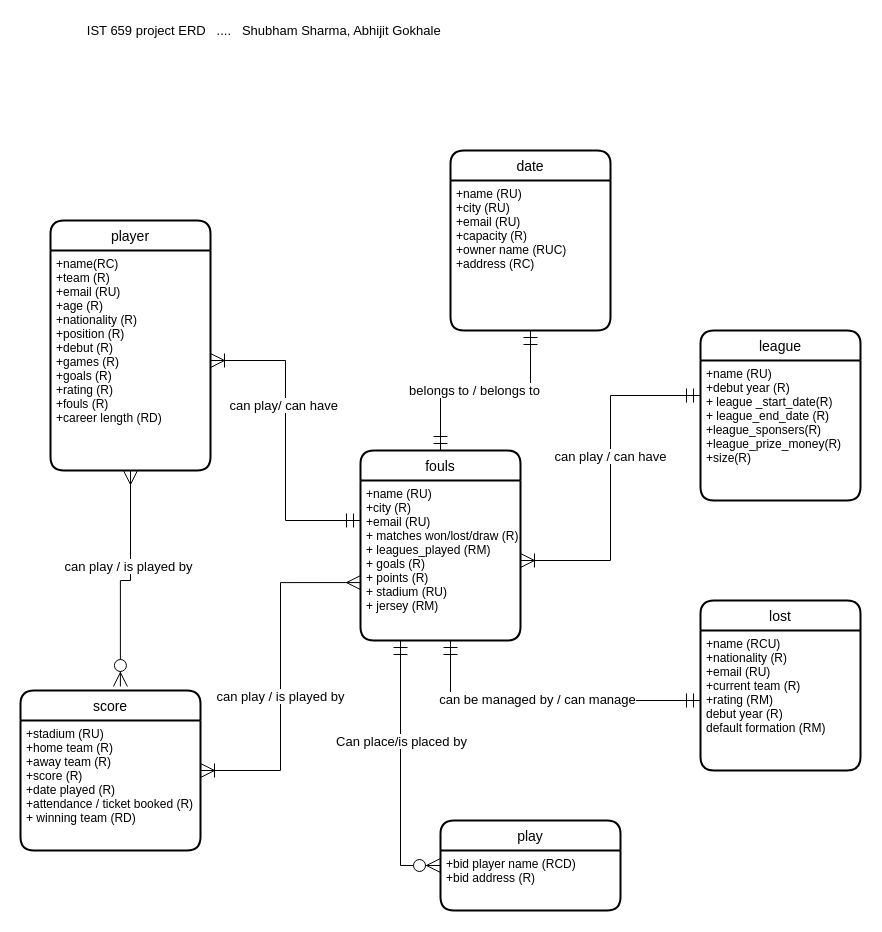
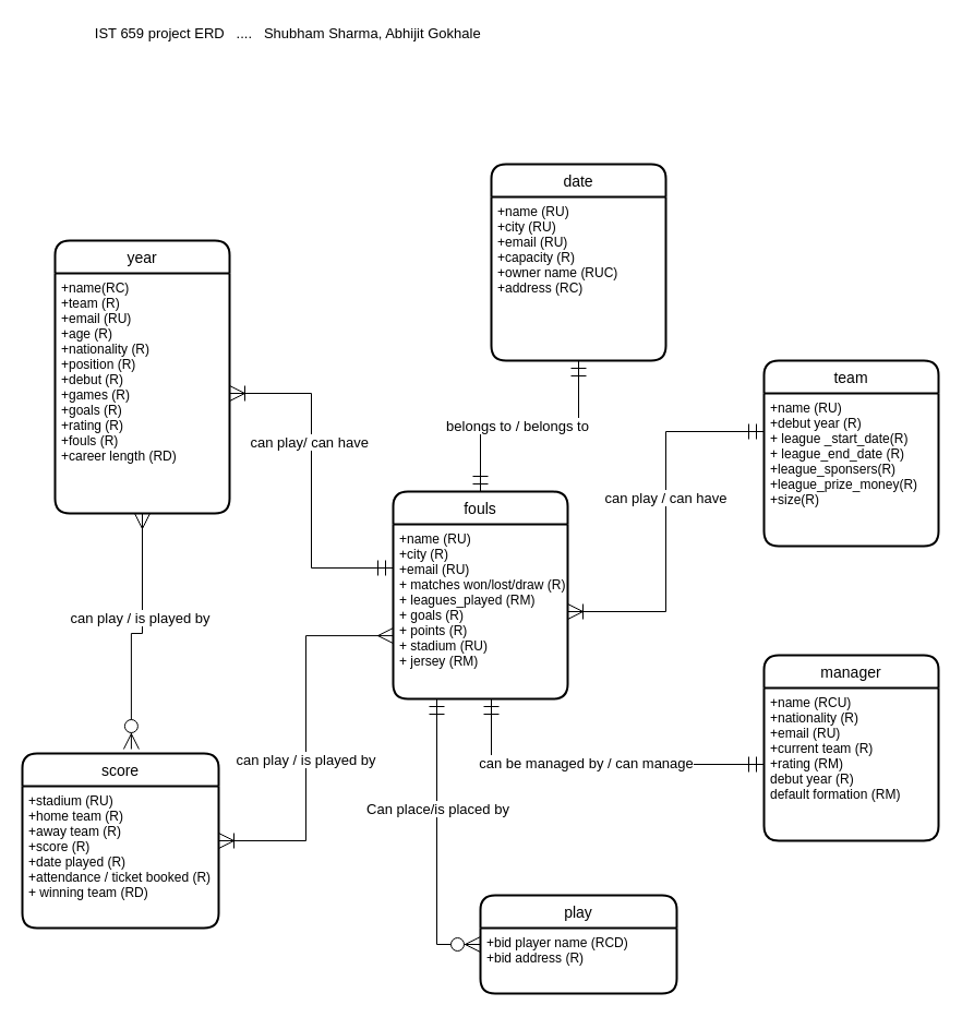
  <mxCell id="0" />
  <mxCell id="1" parent="0" />
  <mxCell id="2" value="fouls" style="swimlane;childLayout=stackLayout;horizontal=1;startSize=30;horizontalStack=0;rounded=1;fontSize=14;fontStyle=0;strokeWidth=2;resizeParent=0;resizeLast=1;shadow=0;dashed=0;align=center;" parent="1" vertex="1"><mxGeometry x="360" y="450" width="160" height="190" as="geometry" /></mxCell>
  <mxCell id="3" value="+name (RU)&#10;+city (R)&#10;+email (RU)&#10;+ matches won/lost/draw (R)&#10;+ leagues_played (RM)&#10;+ goals (R)&#10;+ points (R)&#10;+ stadium (RU)&#10;+ jersey (RM)&#10;" style="align=left;strokeColor=none;fillColor=none;spacingLeft=4;fontSize=12;verticalAlign=top;resizable=0;rotatable=0;part=1;" parent="2" vertex="1"><mxGeometry y="30" width="160" height="160" as="geometry" /></mxCell>
  <mxCell id="4" style="edgeStyle=orthogonalEdgeStyle;rounded=0;orthogonalLoop=1;jettySize=auto;html=1;entryX=0;entryY=0.638;entryDx=0;entryDy=0;entryPerimeter=0;startArrow=ERoneToMany;startFill=0;startSize=12;endArrow=ERmany;endFill=0;endSize=12;fontSize=13;" parent="1" source="6" target="3" edge="1"><mxGeometry relative="1" as="geometry" /></mxCell>
  <mxCell id="5" value="can play / is played by" style="edgeLabel;html=1;align=center;verticalAlign=middle;resizable=0;points=[];fontSize=13;" parent="4" vertex="1" connectable="0"><mxGeometry x="-0.108" y="1" relative="1" as="geometry"><mxPoint as="offset" /></mxGeometry></mxCell>
  <mxCell id="6" value="score" style="swimlane;childLayout=stackLayout;horizontal=1;startSize=30;horizontalStack=0;rounded=1;fontSize=14;fontStyle=0;strokeWidth=2;resizeParent=0;resizeLast=1;shadow=0;dashed=0;align=center;" parent="1" vertex="1"><mxGeometry x="20" y="690" width="180" height="160" as="geometry" /></mxCell>
  <mxCell id="7" value="+stadium (RU)&#10;+home team (R)&#10;+away team (R)&#10;+score (R)&#10;+date played (R)&#10;+attendance / ticket booked (R)&#10;+ winning team (RD)" style="align=left;strokeColor=none;fillColor=none;spacingLeft=4;fontSize=12;verticalAlign=top;resizable=0;rotatable=0;part=1;" parent="6" vertex="1"><mxGeometry y="30" width="180" height="130" as="geometry" /></mxCell>
  <mxCell id="8" value="date" style="swimlane;childLayout=stackLayout;horizontal=1;startSize=30;horizontalStack=0;rounded=1;fontSize=14;fontStyle=0;strokeWidth=2;resizeParent=0;resizeLast=1;shadow=0;dashed=0;align=center;" parent="1" vertex="1"><mxGeometry x="450" y="150" width="160" height="180" as="geometry" /></mxCell>
  <mxCell id="9" value="+name (RU)&#10;+city (RU)&#10;+email (RU)&#10;+capacity (R)&#10;+owner name (RUC)&#10;+address (RC)&#10;" style="align=left;strokeColor=none;fillColor=none;spacingLeft=4;fontSize=12;verticalAlign=top;resizable=0;rotatable=0;part=1;" parent="8" vertex="1"><mxGeometry y="30" width="160" height="150" as="geometry" /></mxCell>
- <mxCell id="10" value="league" style="swimlane;childLayout=stackLayout;horizontal=1;startSize=30;horizontalStack=0;rounded=1;fontSize=14;fontStyle=0;strokeWidth=2;resizeParent=0;resizeLast=1;shadow=0;dashed=0;align=center;" parent="1" vertex="1"><mxGeometry x="700" y="330" width="160" height="170" as="geometry" /></mxCell>
+ <mxCell id="10" value="team" style="swimlane;childLayout=stackLayout;horizontal=1;startSize=30;horizontalStack=0;rounded=1;fontSize=14;fontStyle=0;strokeWidth=2;resizeParent=0;resizeLast=1;shadow=0;dashed=0;align=center;" parent="1" vertex="1"><mxGeometry x="700" y="330" width="160" height="170" as="geometry" /></mxCell>
  <mxCell id="11" value="+name (RU)&#10;+debut year (R)&#10;+ league _start_date(R)&#10;+ league_end_date (R)&#10;+league_sponsers(R)&#10;+league_prize_money(R)&#10;+size(R)" style="align=left;strokeColor=none;fillColor=none;spacingLeft=4;fontSize=12;verticalAlign=top;resizable=0;rotatable=0;part=1;" parent="10" vertex="1"><mxGeometry y="30" width="160" height="140" as="geometry" /></mxCell>
- <mxCell id="12" value="lost" style="swimlane;childLayout=stackLayout;horizontal=1;startSize=30;horizontalStack=0;rounded=1;fontSize=14;fontStyle=0;strokeWidth=2;resizeParent=0;resizeLast=1;shadow=0;dashed=0;align=center;" parent="1" vertex="1"><mxGeometry x="700" y="600" width="160" height="170" as="geometry" /></mxCell>
+ <mxCell id="12" value="manager" style="swimlane;childLayout=stackLayout;horizontal=1;startSize=30;horizontalStack=0;rounded=1;fontSize=14;fontStyle=0;strokeWidth=2;resizeParent=0;resizeLast=1;shadow=0;dashed=0;align=center;" parent="1" vertex="1"><mxGeometry x="700" y="600" width="160" height="170" as="geometry" /></mxCell>
  <mxCell id="13" value="+name (RCU)&#10;+nationality (R)&#10;+email (RU)&#10;+current team (R)&#10;+rating (RM)&#10;debut year (R)&#10;default formation (RM)" style="align=left;strokeColor=none;fillColor=none;spacingLeft=4;fontSize=12;verticalAlign=top;resizable=0;rotatable=0;part=1;" parent="12" vertex="1"><mxGeometry y="30" width="160" height="140" as="geometry" /></mxCell>
- <mxCell id="14" value="player" style="swimlane;childLayout=stackLayout;horizontal=1;startSize=30;horizontalStack=0;rounded=1;fontSize=14;fontStyle=0;strokeWidth=2;resizeParent=0;resizeLast=1;shadow=0;dashed=0;align=center;" parent="1" vertex="1"><mxGeometry x="50" y="220" width="160" height="250" as="geometry" /></mxCell>
+ <mxCell id="14" value="year" style="swimlane;childLayout=stackLayout;horizontal=1;startSize=30;horizontalStack=0;rounded=1;fontSize=14;fontStyle=0;strokeWidth=2;resizeParent=0;resizeLast=1;shadow=0;dashed=0;align=center;" parent="1" vertex="1"><mxGeometry x="50" y="220" width="160" height="250" as="geometry" /></mxCell>
  <mxCell id="15" value="+name(RC)&#10;+team (R)&#10;+email (RU)&#10;+age (R)&#10;+nationality (R)&#10;+position (R)&#10;+debut (R)&#10;+games (R)&#10;+goals (R)&#10;+rating (R)&#10;+fouls (R)&#10;+career length (RD)" style="align=left;strokeColor=none;fillColor=none;spacingLeft=4;fontSize=12;verticalAlign=top;resizable=0;rotatable=0;part=1;" parent="14" vertex="1"><mxGeometry y="30" width="160" height="220" as="geometry" /></mxCell>
  <mxCell id="16" style="edgeStyle=orthogonalEdgeStyle;rounded=0;orthogonalLoop=1;jettySize=auto;html=1;entryX=0;entryY=0.25;entryDx=0;entryDy=0;endArrow=ERmandOne;endFill=0;startArrow=ERoneToMany;startFill=0;endSize=12;startSize=12;" parent="1" source="15" target="3" edge="1"><mxGeometry relative="1" as="geometry" /></mxCell>
  <mxCell id="17" value="can play/ can have&amp;nbsp;" style="edgeLabel;html=1;align=center;verticalAlign=middle;resizable=0;points=[];spacing=2;fontSize=13;" parent="16" vertex="1" connectable="0"><mxGeometry x="-0.235" y="-1" relative="1" as="geometry"><mxPoint as="offset" /></mxGeometry></mxCell>
  <mxCell id="18" style="edgeStyle=orthogonalEdgeStyle;rounded=0;orthogonalLoop=1;jettySize=auto;html=1;entryX=0.555;entryY=-0.025;entryDx=0;entryDy=0;entryPerimeter=0;startArrow=ERmany;startFill=0;startSize=12;endArrow=ERzeroToMany;endFill=1;endSize=12;fontSize=13;" parent="1" source="15" target="6" edge="1"><mxGeometry relative="1" as="geometry" /></mxCell>
  <mxCell id="19" value="can play / is played by" style="edgeLabel;html=1;align=center;verticalAlign=middle;resizable=0;points=[];fontSize=13;" parent="18" vertex="1" connectable="0"><mxGeometry x="-0.161" y="-3" relative="1" as="geometry"><mxPoint as="offset" /></mxGeometry></mxCell>
  <mxCell id="20" style="edgeStyle=orthogonalEdgeStyle;rounded=0;orthogonalLoop=1;jettySize=auto;html=1;entryX=0.5;entryY=0;entryDx=0;entryDy=0;startArrow=ERmandOne;startFill=0;startSize=12;endArrow=ERmandOne;endFill=0;endSize=12;fontSize=13;" parent="1" source="9" target="2" edge="1"><mxGeometry relative="1" as="geometry" /></mxCell>
  <mxCell id="21" value="belongs to / belongs to" style="edgeLabel;html=1;align=center;verticalAlign=middle;resizable=0;points=[];fontSize=13;" parent="20" vertex="1" connectable="0"><mxGeometry x="0.113" y="-1" relative="1" as="geometry"><mxPoint as="offset" /></mxGeometry></mxCell>
  <mxCell id="22" style="edgeStyle=orthogonalEdgeStyle;rounded=0;orthogonalLoop=1;jettySize=auto;html=1;entryX=0;entryY=0.25;entryDx=0;entryDy=0;startArrow=ERoneToMany;startFill=0;startSize=12;endArrow=ERmandOne;endFill=0;endSize=12;fontSize=13;" parent="1" source="3" target="11" edge="1"><mxGeometry relative="1" as="geometry" /></mxCell>
  <mxCell id="23" value="can play / can have" style="edgeLabel;html=1;align=center;verticalAlign=middle;resizable=0;points=[];fontSize=13;" parent="22" vertex="1" connectable="0"><mxGeometry x="0.13" y="1" relative="1" as="geometry"><mxPoint as="offset" /></mxGeometry></mxCell>
  <mxCell id="24" style="edgeStyle=orthogonalEdgeStyle;rounded=0;orthogonalLoop=1;jettySize=auto;html=1;entryX=0;entryY=0.5;entryDx=0;entryDy=0;startArrow=ERmandOne;startFill=0;startSize=12;endArrow=ERmandOne;endFill=0;endSize=12;fontSize=13;" parent="1" source="3" target="13" edge="1"><mxGeometry relative="1" as="geometry"><Array as="points"><mxPoint x="450" y="700" /></Array></mxGeometry></mxCell>
  <mxCell id="25" value="can be managed by / can manage" style="edgeLabel;html=1;align=center;verticalAlign=middle;resizable=0;points=[];fontSize=13;" parent="24" vertex="1" connectable="0"><mxGeometry x="-0.059" y="2" relative="1" as="geometry"><mxPoint as="offset" /></mxGeometry></mxCell>
  <mxCell id="26" value="IST 659 project ERD&amp;nbsp; &amp;nbsp;....&amp;nbsp; &amp;nbsp;Shubham Sharma, Abhijit Gokhale&amp;nbsp;" style="text;html=1;align=center;verticalAlign=middle;resizable=0;points=[];autosize=1;fontSize=13;" parent="1" vertex="1"><mxGeometry x="80" y="20" width="370" height="20" as="geometry" /></mxCell>
  <mxCell id="27" value="play" style="swimlane;childLayout=stackLayout;horizontal=1;startSize=30;horizontalStack=0;rounded=1;fontSize=14;fontStyle=0;strokeWidth=2;resizeParent=0;resizeLast=1;shadow=0;dashed=0;align=center;" vertex="1" parent="1"><mxGeometry x="440" y="820" width="180" height="90" as="geometry" /></mxCell>
  <mxCell id="28" value="+bid player name (RCD)&#10;+bid address (R)&#10;" style="align=left;strokeColor=none;fillColor=none;spacingLeft=4;fontSize=12;verticalAlign=top;resizable=0;rotatable=0;part=1;" vertex="1" parent="27"><mxGeometry y="30" width="180" height="60" as="geometry" /></mxCell>
  <mxCell id="29" style="edgeStyle=orthogonalEdgeStyle;rounded=0;orthogonalLoop=1;jettySize=auto;html=1;exitX=0.25;exitY=1;exitDx=0;exitDy=0;entryX=0;entryY=0.25;entryDx=0;entryDy=0;endArrow=ERzeroToMany;endFill=1;startArrow=ERmandOne;startFill=0;endSize=12;startSize=12;" edge="1" parent="1" source="3" target="28"><mxGeometry relative="1" as="geometry" /></mxCell>
  <mxCell id="30" value="Can place/is placed by" style="edgeLabel;html=1;align=center;verticalAlign=middle;resizable=0;points=[];fontSize=13;" vertex="1" connectable="0" parent="29"><mxGeometry x="-0.244" relative="1" as="geometry"><mxPoint as="offset" /></mxGeometry></mxCell>
